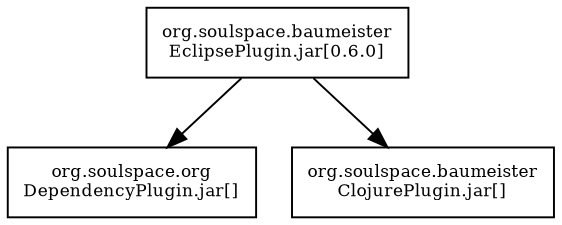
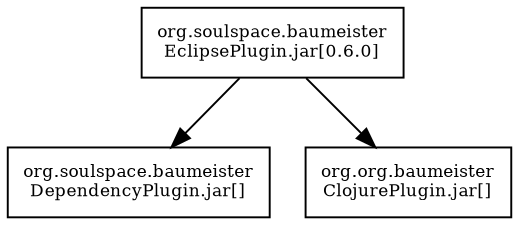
  digraph {
    outputmode=nodefirst
    node [fontsize=9 shape=box]
    edge [color=black style=solid]
    n1 [label="org.soulspace.baumeister\nEclipsePlugin.jar[0.6.0]"]
-   n2 [label="org.soulspace.org\nDependencyPlugin.jar[]"]
-   n3 [label="org.soulspace.baumeister\nClojurePlugin.jar[]"]
+   n2 [label="org.soulspace.baumeister\nDependencyPlugin.jar[]"]
+   n3 [label="org.org.baumeister\nClojurePlugin.jar[]"]
    n1 -> n2
    n1 -> n3
  }
